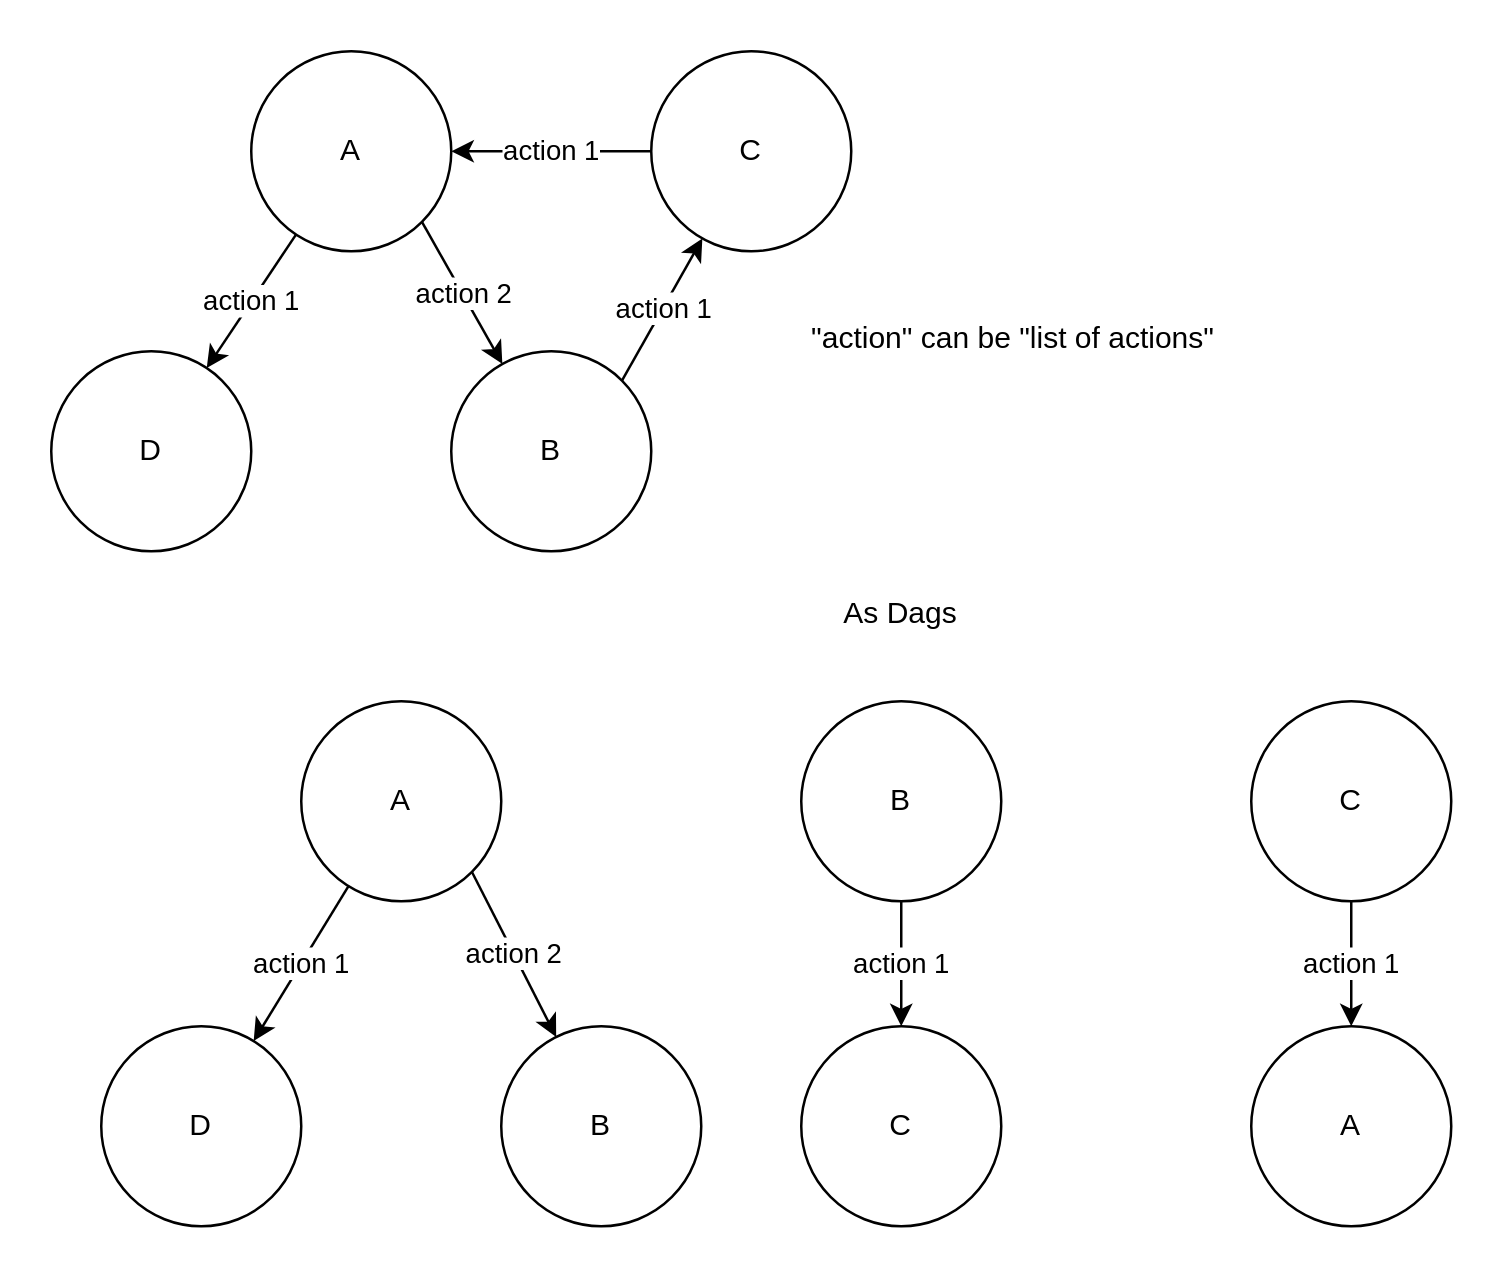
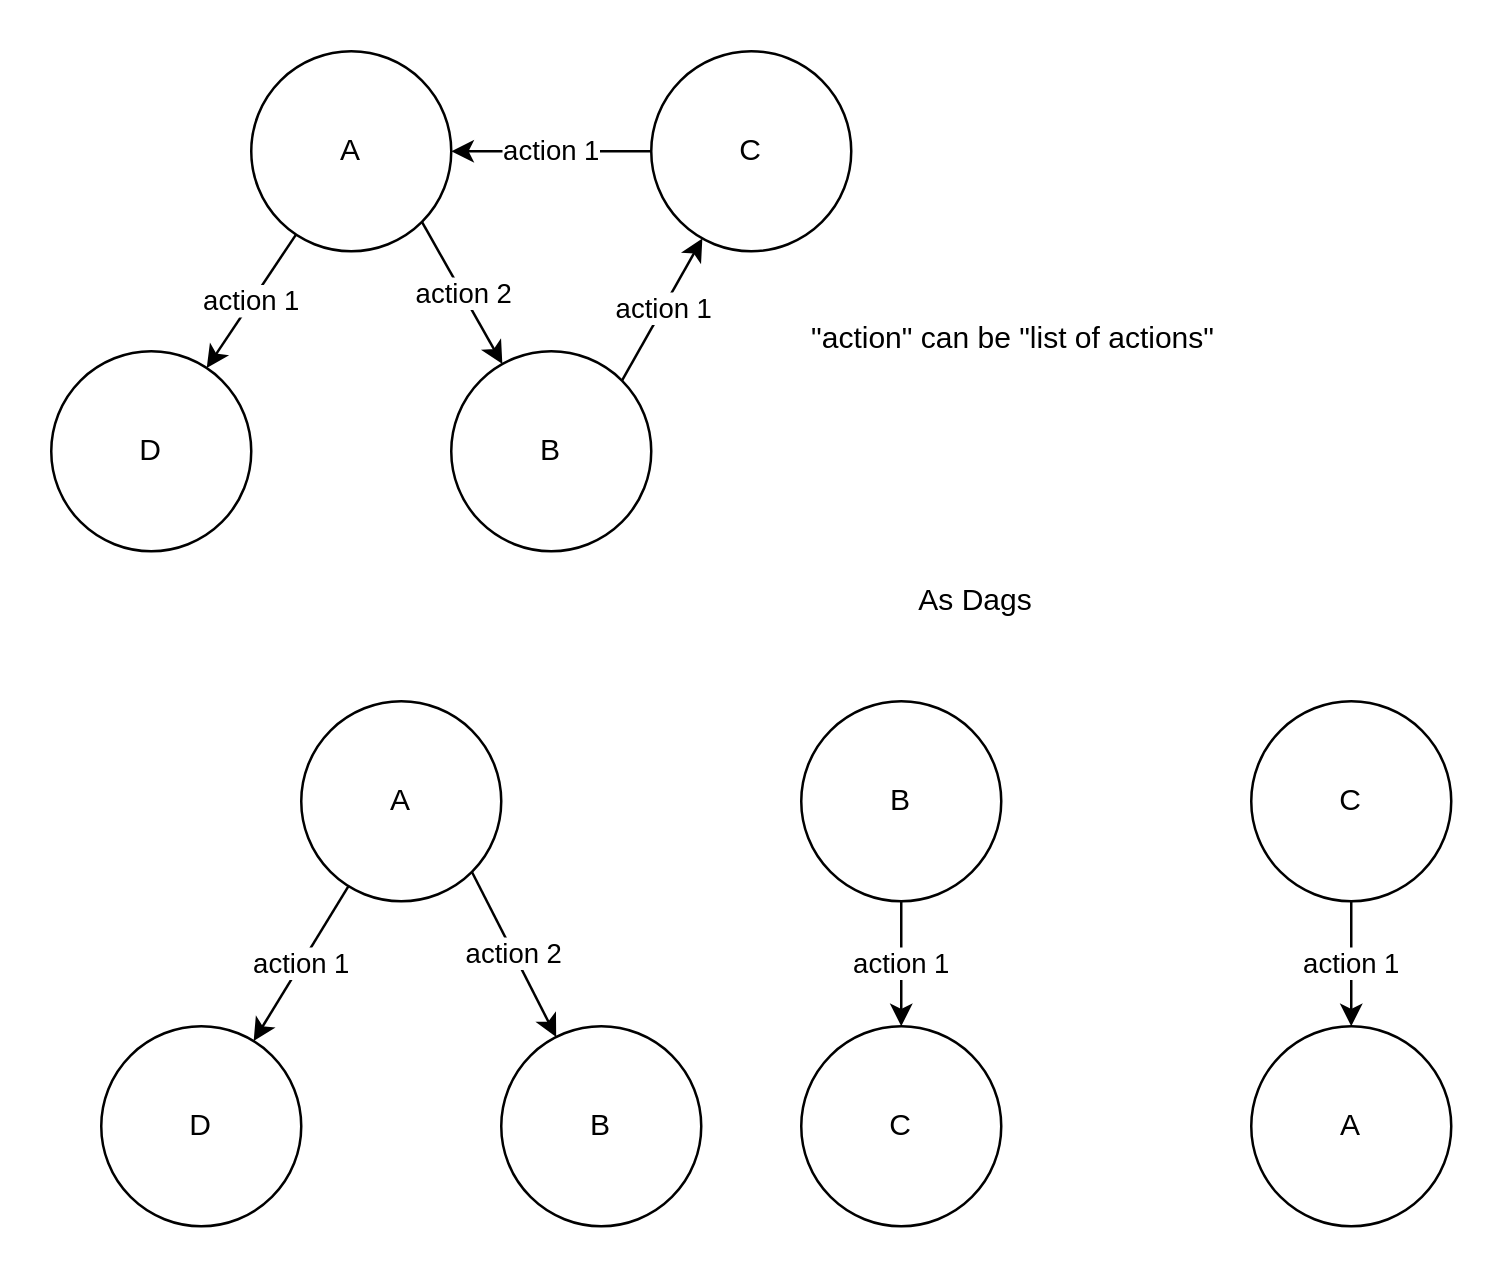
  <mxCell id="0" />
  <mxCell id="1" parent="0" />
  <mxCell id="2" value="action 2" style="edgeStyle=none;html=1;exitX=1;exitY=1;exitDx=0;exitDy=0;" parent="1" source="4" target="8" edge="1"><mxGeometry relative="1" as="geometry" /></mxCell>
  <mxCell id="3" value="action 1" style="edgeStyle=none;html=1;" parent="1" source="4" target="9" edge="1"><mxGeometry relative="1" as="geometry" /></mxCell>
  <mxCell id="4" value="A" style="ellipse;whiteSpace=wrap;html=1;aspect=fixed;" parent="1" vertex="1"><mxGeometry x="100" y="20" width="80" height="80" as="geometry" /></mxCell>
  <mxCell id="5" value="action 1" style="edgeStyle=none;html=1;" parent="1" source="6" target="4" edge="1"><mxGeometry relative="1" as="geometry"><mxPoint x="180" y="50" as="targetPoint" /><Array as="points"><mxPoint x="220" y="60" /></Array></mxGeometry></mxCell>
  <mxCell id="6" value="C" style="ellipse;whiteSpace=wrap;html=1;aspect=fixed;" parent="1" vertex="1"><mxGeometry x="260" y="20" width="80" height="80" as="geometry" /></mxCell>
  <mxCell id="7" value="action 1" style="edgeStyle=none;html=1;exitX=1;exitY=0;exitDx=0;exitDy=0;" parent="1" source="8" target="6" edge="1"><mxGeometry relative="1" as="geometry" /></mxCell>
  <mxCell id="8" value="B" style="ellipse;whiteSpace=wrap;html=1;aspect=fixed;" parent="1" vertex="1"><mxGeometry x="180" y="140" width="80" height="80" as="geometry" /></mxCell>
  <mxCell id="9" value="D" style="ellipse;whiteSpace=wrap;html=1;aspect=fixed;" parent="1" vertex="1"><mxGeometry x="20" y="140" width="80" height="80" as="geometry" /></mxCell>
  <mxCell id="10" value="action 2" style="edgeStyle=none;html=1;exitX=1;exitY=1;exitDx=0;exitDy=0;" parent="1" source="12" target="14" edge="1"><mxGeometry relative="1" as="geometry" /></mxCell>
  <mxCell id="11" value="action 1" style="edgeStyle=none;html=1;" parent="1" source="12" target="15" edge="1"><mxGeometry relative="1" as="geometry" /></mxCell>
  <mxCell id="12" value="A" style="ellipse;whiteSpace=wrap;html=1;aspect=fixed;" parent="1" vertex="1"><mxGeometry x="120" y="280" width="80" height="80" as="geometry" /></mxCell>
  <mxCell id="13" value="C" style="ellipse;whiteSpace=wrap;html=1;aspect=fixed;" parent="1" vertex="1"><mxGeometry x="500" y="280" width="80" height="80" as="geometry" /></mxCell>
  <mxCell id="14" value="B" style="ellipse;whiteSpace=wrap;html=1;aspect=fixed;" parent="1" vertex="1"><mxGeometry x="200" y="410" width="80" height="80" as="geometry" /></mxCell>
  <mxCell id="15" value="D" style="ellipse;whiteSpace=wrap;html=1;aspect=fixed;" parent="1" vertex="1"><mxGeometry x="40" y="410" width="80" height="80" as="geometry" /></mxCell>
  <mxCell id="16" value="C" style="ellipse;whiteSpace=wrap;html=1;aspect=fixed;" parent="1" vertex="1"><mxGeometry x="320" y="410" width="80" height="80" as="geometry" /></mxCell>
  <mxCell id="17" value="action 1" style="edgeStyle=none;html=1;exitX=0.5;exitY=1;exitDx=0;exitDy=0;" parent="1" source="18" target="16" edge="1"><mxGeometry relative="1" as="geometry" /></mxCell>
  <mxCell id="18" value="B" style="ellipse;whiteSpace=wrap;html=1;aspect=fixed;" parent="1" vertex="1"><mxGeometry x="320" y="280" width="80" height="80" as="geometry" /></mxCell>
  <mxCell id="19" value="A" style="ellipse;whiteSpace=wrap;html=1;aspect=fixed;" parent="1" vertex="1"><mxGeometry x="500" y="410" width="80" height="80" as="geometry" /></mxCell>
  <mxCell id="20" value="action 1" style="edgeStyle=none;html=1;exitX=0.5;exitY=1;exitDx=0;exitDy=0;entryX=0.5;entryY=0;entryDx=0;entryDy=0;" parent="1" source="13" target="19" edge="1"><mxGeometry relative="1" as="geometry"><mxPoint x="580" y="440" as="targetPoint" /><mxPoint x="695" y="590" as="sourcePoint" /><Array as="points"><mxPoint x="540" y="380" /></Array></mxGeometry></mxCell>
- <mxCell id="21" value="As Dags" style="text;html=1;strokeColor=none;fillColor=none;align=center;verticalAlign=middle;whiteSpace=wrap;rounded=0;" parent="1" vertex="1"><mxGeometry x="330" y="230" width="60" height="30" as="geometry" /></mxCell>
+ <mxCell id="21" value="As Dags" style="text;html=1;strokeColor=none;fillColor=none;align=center;verticalAlign=middle;whiteSpace=wrap;rounded=0;" parent="1" vertex="1"><mxGeometry x="360" y="225" width="60" height="30" as="geometry" /></mxCell>
  <mxCell id="22" value="&quot;action&quot; can be &quot;list of actions&quot;" style="text;html=1;strokeColor=none;fillColor=none;align=center;verticalAlign=middle;whiteSpace=wrap;rounded=0;" vertex="1" parent="1"><mxGeometry x="310" y="120" width="190" height="30" as="geometry" /></mxCell>
